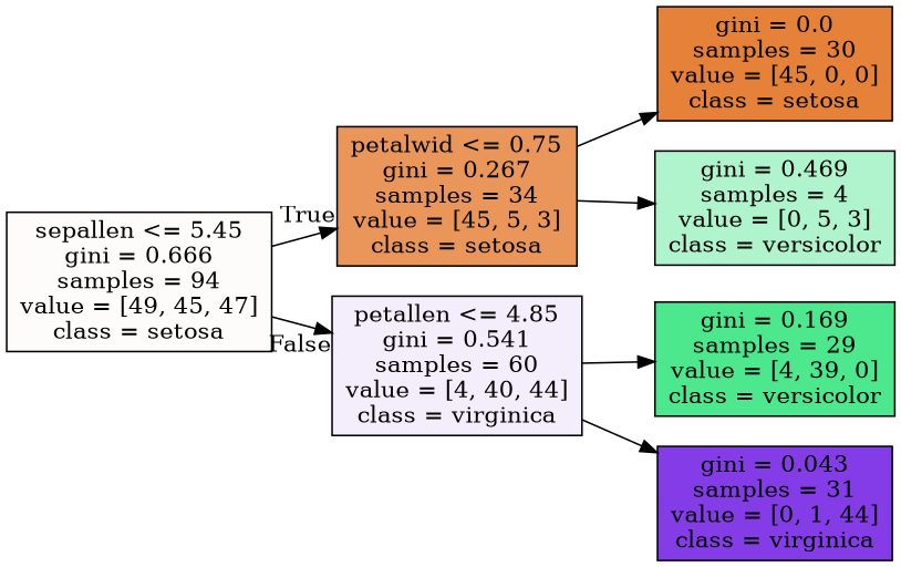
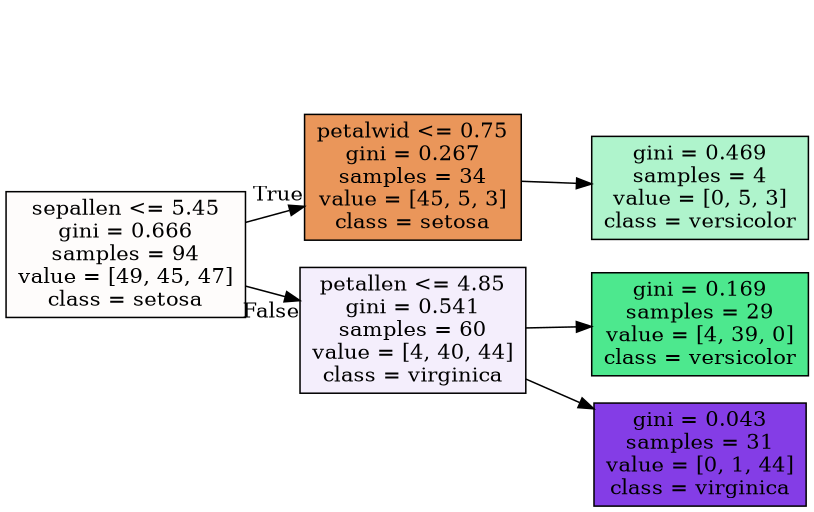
  digraph {
    ranksep=equally
    splines=polyline
    rankdir=LR
    node [color=black shape=box style=filled]
    n1 [fillcolor="#e5813905" label="sepallen <= 5.45\ngini = 0.666\nsamples = 94\nvalue = [49, 45, 47]\nclass = setosa"]
    n2 [fillcolor="#e58139d4" label="petalwid <= 0.75\ngini = 0.267\nsamples = 34\nvalue = [45, 5, 3]\nclass = setosa"]
    n3 [fillcolor="#8139e515" label="petallen <= 4.85\ngini = 0.541\nsamples = 60\nvalue = [4, 40, 44]\nclass = virginica"]
-   n4 [fillcolor="#e58139ff" label="gini = 0.0\nsamples = 30\nvalue = [45, 0, 0]\nclass = setosa"]
    n5 [fillcolor="#39e58166" label="gini = 0.469\nsamples = 4\nvalue = [0, 5, 3]\nclass = versicolor"]
    n6 [fillcolor="#39e581e5" label="gini = 0.169\nsamples = 29\nvalue = [4, 39, 0]\nclass = versicolor"]
    n7 [fillcolor="#8139e5f9" label="gini = 0.043\nsamples = 31\nvalue = [0, 1, 44]\nclass = virginica"]
    subgraph sub_1 {
      rank=same
      n1
    }
    subgraph sub_2 {
      rank=same
      n2
      n3
    }
    subgraph sub_3 {
      rank=same
-     n4
      n5
      n6
      n7
    }
    n1 -> n2 [headlabel=True labelangle=45 labeldistance=2.5]
    n1 -> n3 [headlabel=False labelangle=-45 labeldistance=2.5]
-   n2 -> n4
    n2 -> n5
    n3 -> n6
    n3 -> n7
  }
